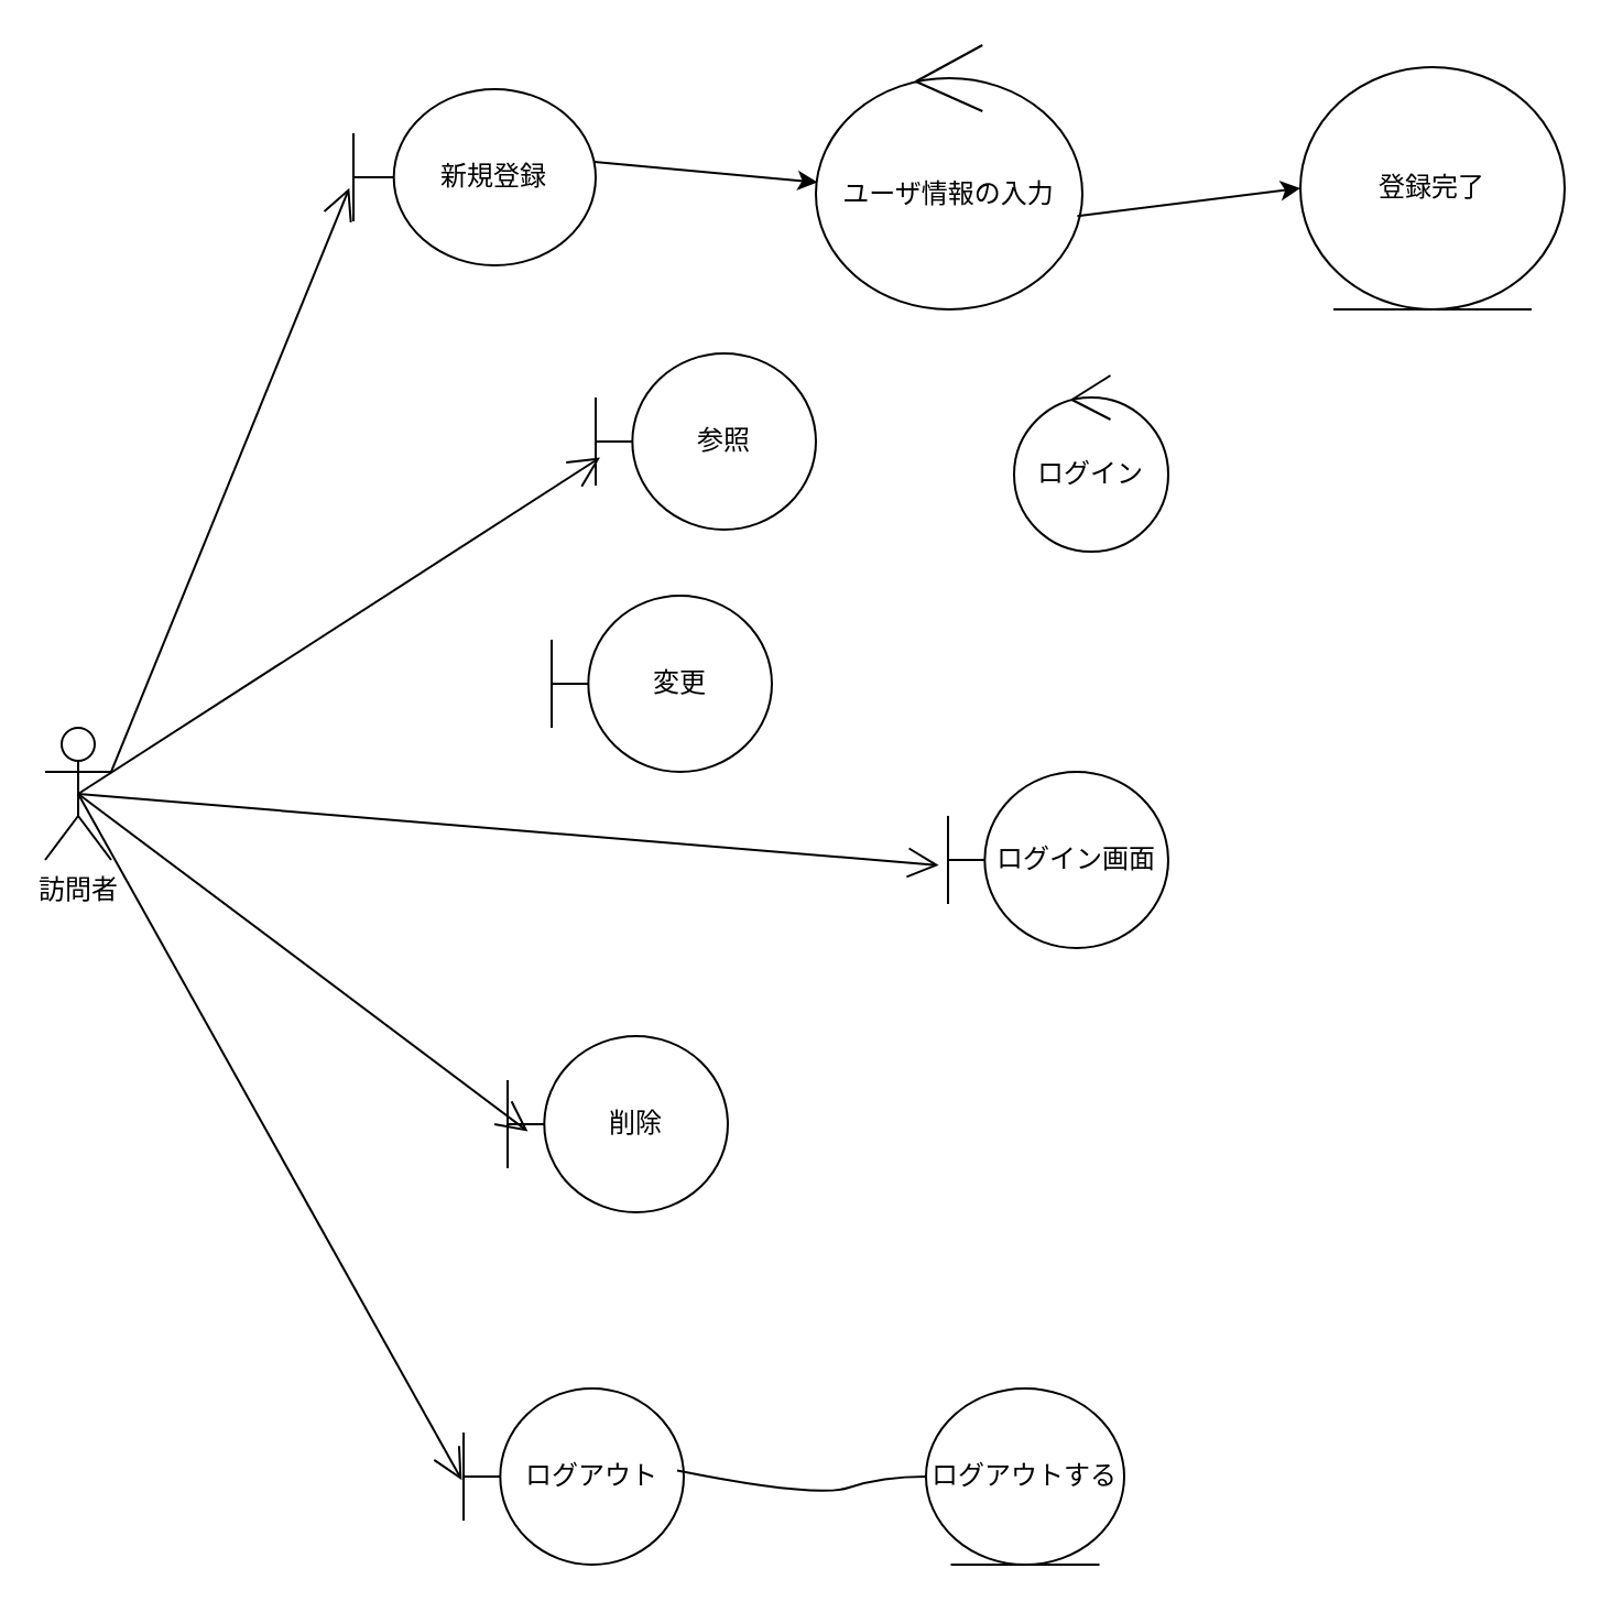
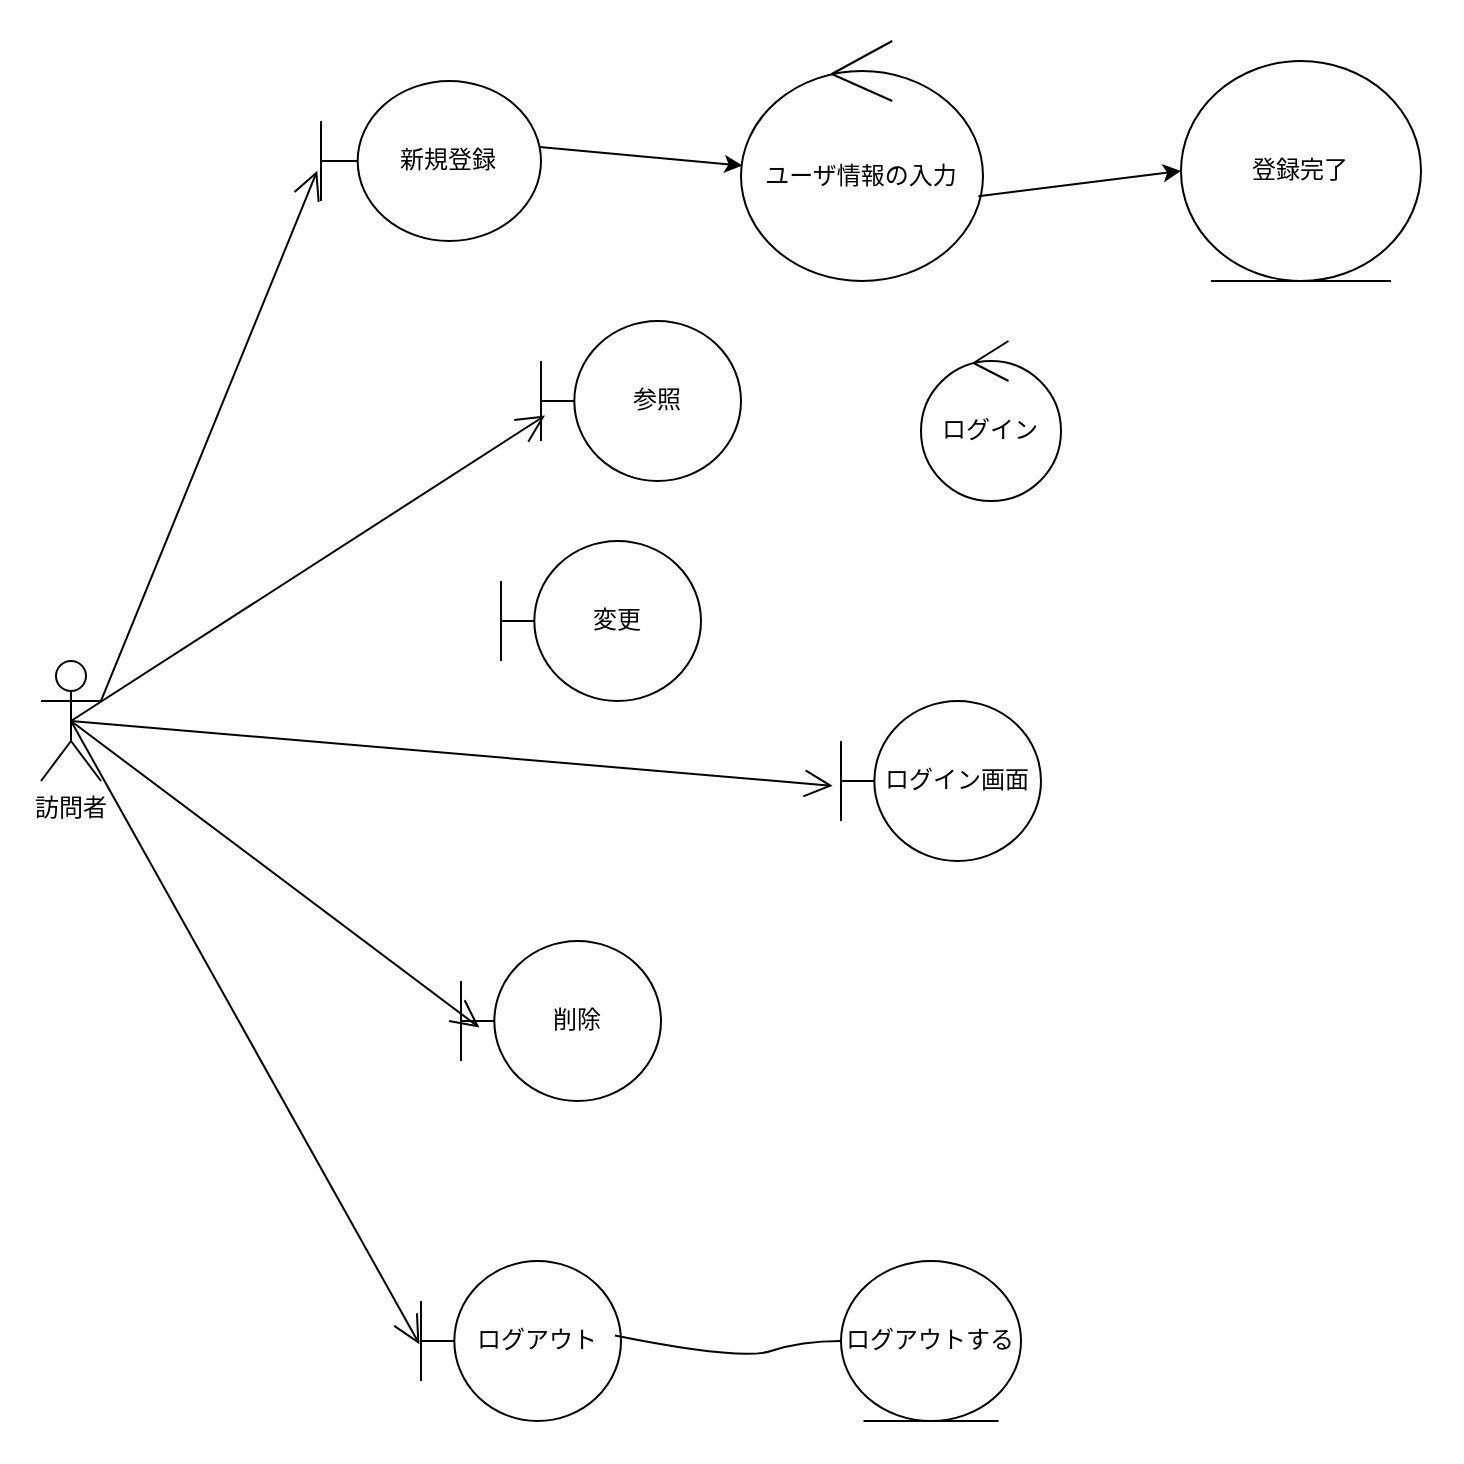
  <mxCell id="0" />
  <mxCell id="1" parent="0" />
  <mxCell id="2" value="訪問者" style="shape=umlActor;verticalLabelPosition=bottom;verticalAlign=top;html=1;outlineConnect=0;" parent="1" vertex="1"><mxGeometry x="20" y="330" width="30" height="60" as="geometry" /></mxCell>
  <mxCell id="3" value="変更" style="shape=umlBoundary;whiteSpace=wrap;html=1;" parent="1" vertex="1"><mxGeometry x="250" y="270" width="100" height="80" as="geometry" /></mxCell>
  <mxCell id="4" value="参照" style="shape=umlBoundary;whiteSpace=wrap;html=1;" parent="1" vertex="1"><mxGeometry x="270" y="160" width="100" height="80" as="geometry" /></mxCell>
  <mxCell id="5" value="新規登録" style="shape=umlBoundary;whiteSpace=wrap;html=1;" parent="1" vertex="1"><mxGeometry x="160" y="40" width="110" height="80" as="geometry" /></mxCell>
  <mxCell id="6" value="削除" style="shape=umlBoundary;whiteSpace=wrap;html=1;" parent="1" vertex="1"><mxGeometry x="230" y="470" width="100" height="80" as="geometry" /></mxCell>
- <mxCell id="7" value="ログイン画面" style="shape=umlBoundary;whiteSpace=wrap;html=1;" parent="1" vertex="1"><mxGeometry x="430" y="350" width="100" height="80" as="geometry" /></mxCell>
+ <mxCell id="7" value="ログイン画面" style="shape=umlBoundary;whiteSpace=wrap;html=1;" parent="1" vertex="1"><mxGeometry x="420" y="350" width="100" height="80" as="geometry" /></mxCell>
  <mxCell id="8" value="ログアウト" style="shape=umlBoundary;whiteSpace=wrap;html=1;" parent="1" vertex="1"><mxGeometry x="210" y="630" width="100" height="80" as="geometry" /></mxCell>
  <mxCell id="9" value="" style="endArrow=open;endFill=1;endSize=12;html=1;rounded=0;entryX=-0.017;entryY=0.561;entryDx=0;entryDy=0;entryPerimeter=0;exitX=1;exitY=0.333;exitDx=0;exitDy=0;exitPerimeter=0;" parent="1" source="2" target="5" edge="1"><mxGeometry width="160" relative="1" as="geometry"><mxPoint x="90" y="330" as="sourcePoint" /><mxPoint x="250" y="330" as="targetPoint" /></mxGeometry></mxCell>
  <mxCell id="10" value="" style="endArrow=open;endFill=1;endSize=12;html=1;rounded=0;exitX=0.5;exitY=0.5;exitDx=0;exitDy=0;exitPerimeter=0;entryX=0.02;entryY=0.591;entryDx=0;entryDy=0;entryPerimeter=0;" parent="1" source="2" target="4" edge="1"><mxGeometry width="160" relative="1" as="geometry"><mxPoint x="90" y="330" as="sourcePoint" /><mxPoint x="200" y="232" as="targetPoint" /></mxGeometry></mxCell>
  <mxCell id="11" value="" style="endArrow=open;endFill=1;endSize=12;html=1;rounded=0;exitX=0.5;exitY=0.5;exitDx=0;exitDy=0;exitPerimeter=0;entryX=0.092;entryY=0.541;entryDx=0;entryDy=0;entryPerimeter=0;" parent="1" source="2" target="6" edge="1"><mxGeometry width="160" relative="1" as="geometry"><mxPoint x="470" y="259.38" as="sourcePoint" /><mxPoint x="630" y="259.38" as="targetPoint" /></mxGeometry></mxCell>
  <mxCell id="12" value="" style="endArrow=open;endFill=1;endSize=12;html=1;rounded=0;exitX=0.5;exitY=0.5;exitDx=0;exitDy=0;exitPerimeter=0;entryX=-0.042;entryY=0.53;entryDx=0;entryDy=0;entryPerimeter=0;" parent="1" source="2" target="7" edge="1"><mxGeometry width="160" relative="1" as="geometry"><mxPoint x="480" y="269.38" as="sourcePoint" /><mxPoint x="640" y="269.38" as="targetPoint" /></mxGeometry></mxCell>
  <mxCell id="13" value="" style="endArrow=open;endFill=1;endSize=12;html=1;rounded=0;exitX=0.5;exitY=0.5;exitDx=0;exitDy=0;exitPerimeter=0;entryX=-0.008;entryY=0.52;entryDx=0;entryDy=0;entryPerimeter=0;" parent="1" source="2" target="8" edge="1"><mxGeometry width="160" relative="1" as="geometry"><mxPoint x="490" y="279.38" as="sourcePoint" /><mxPoint x="650" y="279.38" as="targetPoint" /></mxGeometry></mxCell>
  <mxCell id="14" value="ログアウトする" style="ellipse;shape=umlEntity;whiteSpace=wrap;html=1;" parent="1" vertex="1"><mxGeometry x="420" y="630" width="90" height="80" as="geometry" /></mxCell>
  <mxCell id="15" value="" style="curved=1;endArrow=none;html=1;rounded=0;exitX=0.97;exitY=0.466;exitDx=0;exitDy=0;exitPerimeter=0;" parent="1" source="8" target="14" edge="1"><mxGeometry width="50" height="50" relative="1" as="geometry"><mxPoint x="400" y="720" as="sourcePoint" /><mxPoint x="450" y="670" as="targetPoint" /><Array as="points"><mxPoint x="370" y="680" /><mxPoint x="400" y="670" /></Array></mxGeometry></mxCell>
  <mxCell id="16" value="ユーザ情報の入力" style="ellipse;shape=umlControl;whiteSpace=wrap;html=1;" parent="1" vertex="1"><mxGeometry x="370" y="20" width="121" height="120" as="geometry" /></mxCell>
  <mxCell id="17" value="登録完了" style="ellipse;shape=umlEntity;whiteSpace=wrap;html=1;" parent="1" vertex="1"><mxGeometry x="590" y="30" width="120" height="110" as="geometry" /></mxCell>
  <mxCell id="18" value="" style="endArrow=classic;html=1;entryX=0.006;entryY=0.519;entryDx=0;entryDy=0;entryPerimeter=0;exitX=0.994;exitY=0.413;exitDx=0;exitDy=0;exitPerimeter=0;" parent="1" source="5" target="16" edge="1"><mxGeometry width="50" height="50" relative="1" as="geometry"><mxPoint x="360" y="240" as="sourcePoint" /><mxPoint x="410" y="190" as="targetPoint" /></mxGeometry></mxCell>
  <mxCell id="19" value="" style="endArrow=classic;html=1;entryX=0;entryY=0.5;entryDx=0;entryDy=0;exitX=0.981;exitY=0.647;exitDx=0;exitDy=0;exitPerimeter=0;" parent="1" source="16" target="17" edge="1"><mxGeometry width="50" height="50" relative="1" as="geometry"><mxPoint x="480" y="140" as="sourcePoint" /><mxPoint x="530" y="90" as="targetPoint" /></mxGeometry></mxCell>
  <mxCell id="20" value="ログイン" style="ellipse;shape=umlControl;whiteSpace=wrap;html=1;" parent="1" vertex="1"><mxGeometry x="460" y="170" width="70" height="80" as="geometry" /></mxCell>
